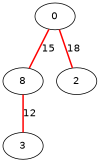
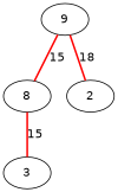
  graph {
    fontname="DejaVu Sans"
    node [fontname="DejaVu Sans"]
    edge [color=red fontname="DejaVu Sans" style=bold]
    n1 [label=8]
    3
-   0
+   0 [label=9]
    2
-   n1 -- 3 [label=12]
+   n1 -- 3 [label=15]
    0 -- n1 [label=15]
    0 -- 2 [label=18]
  }
